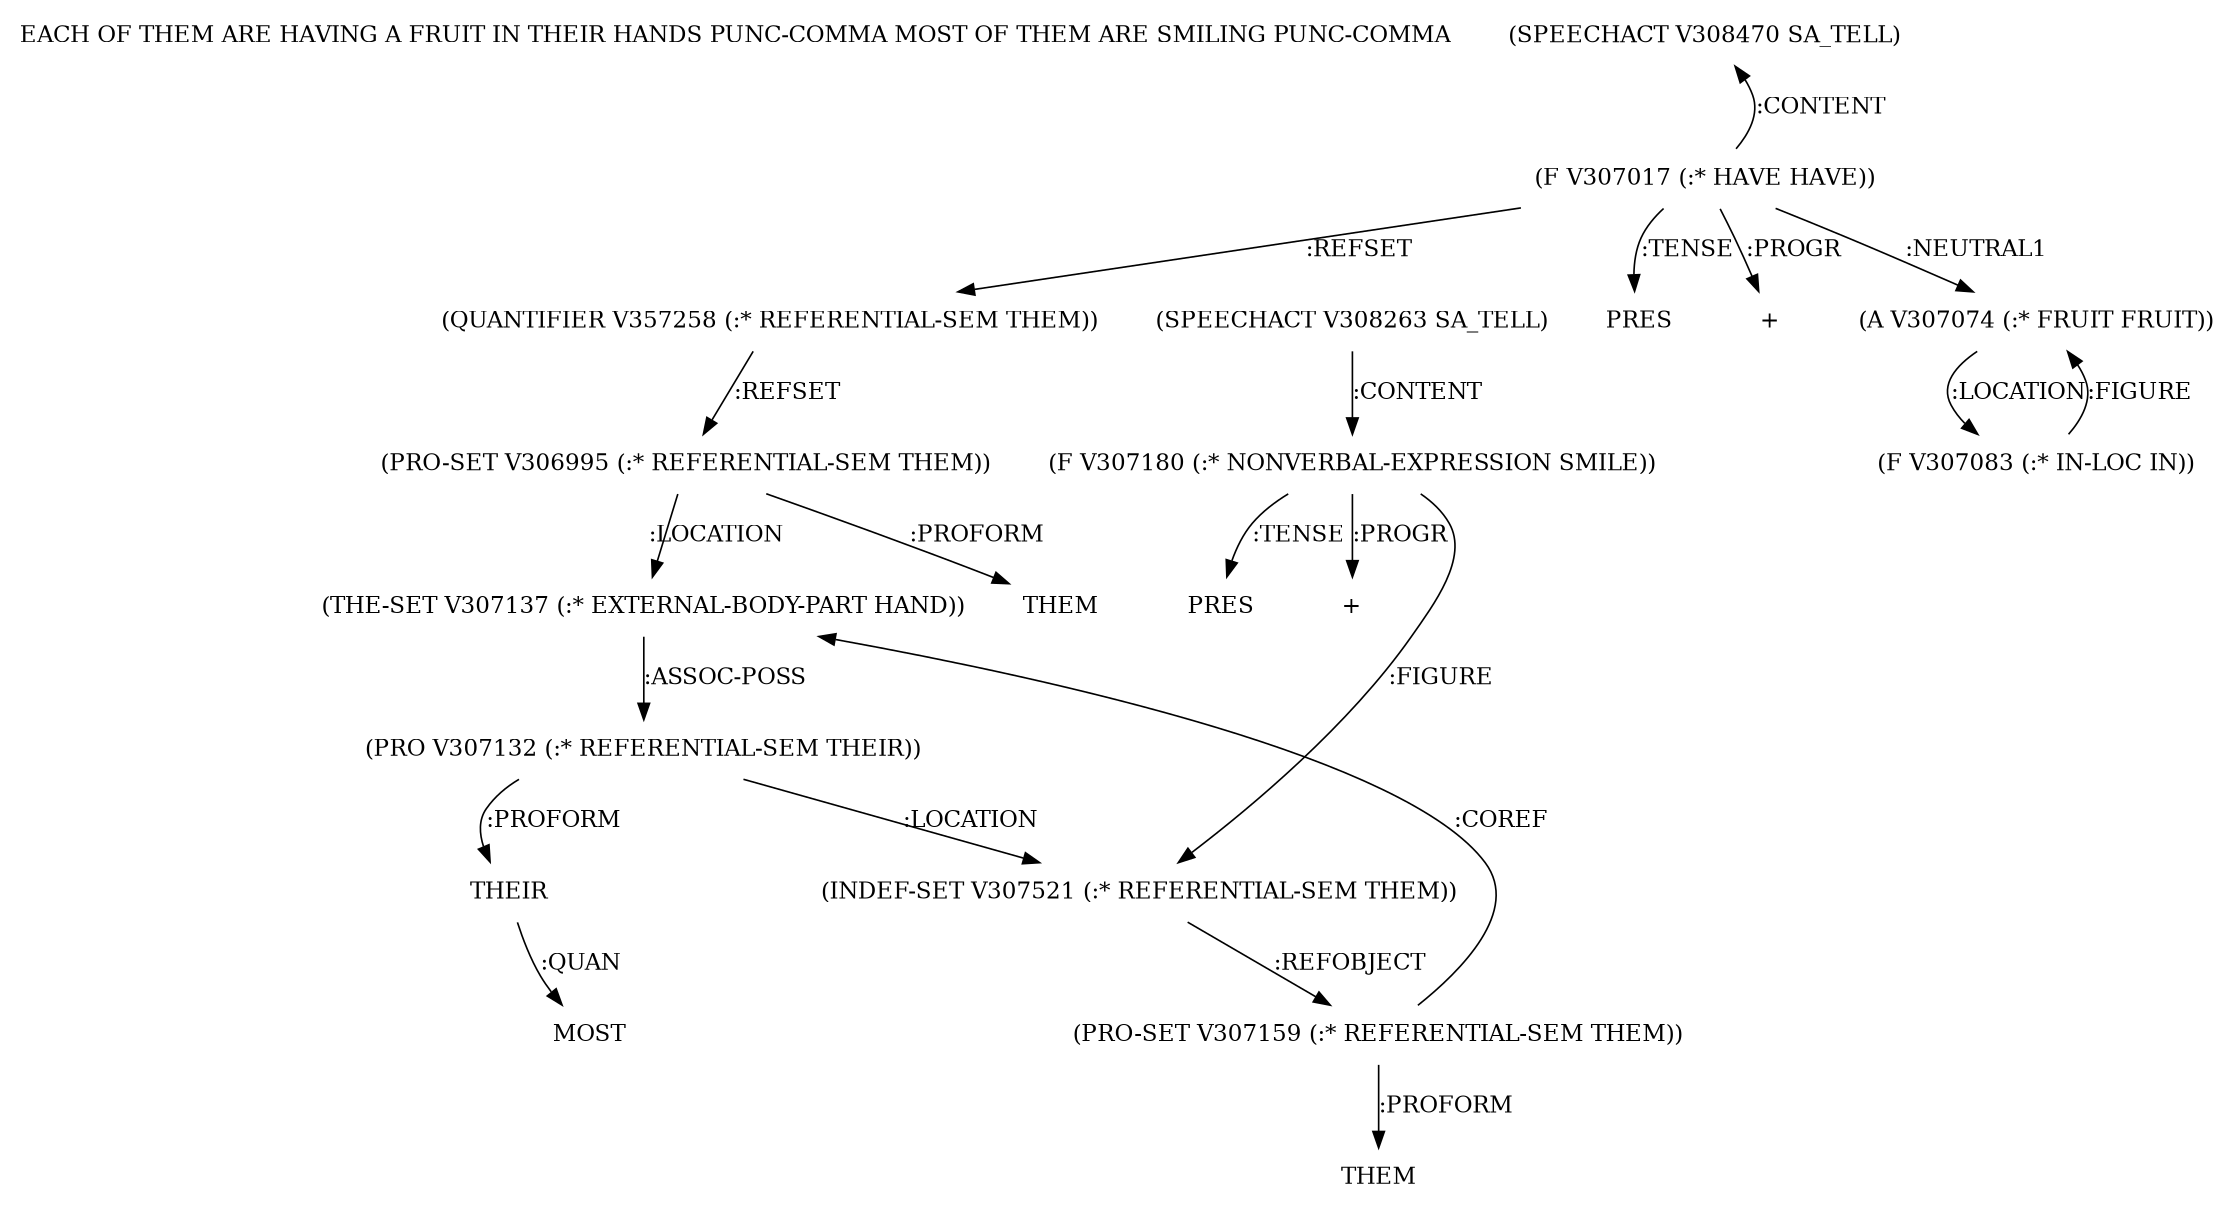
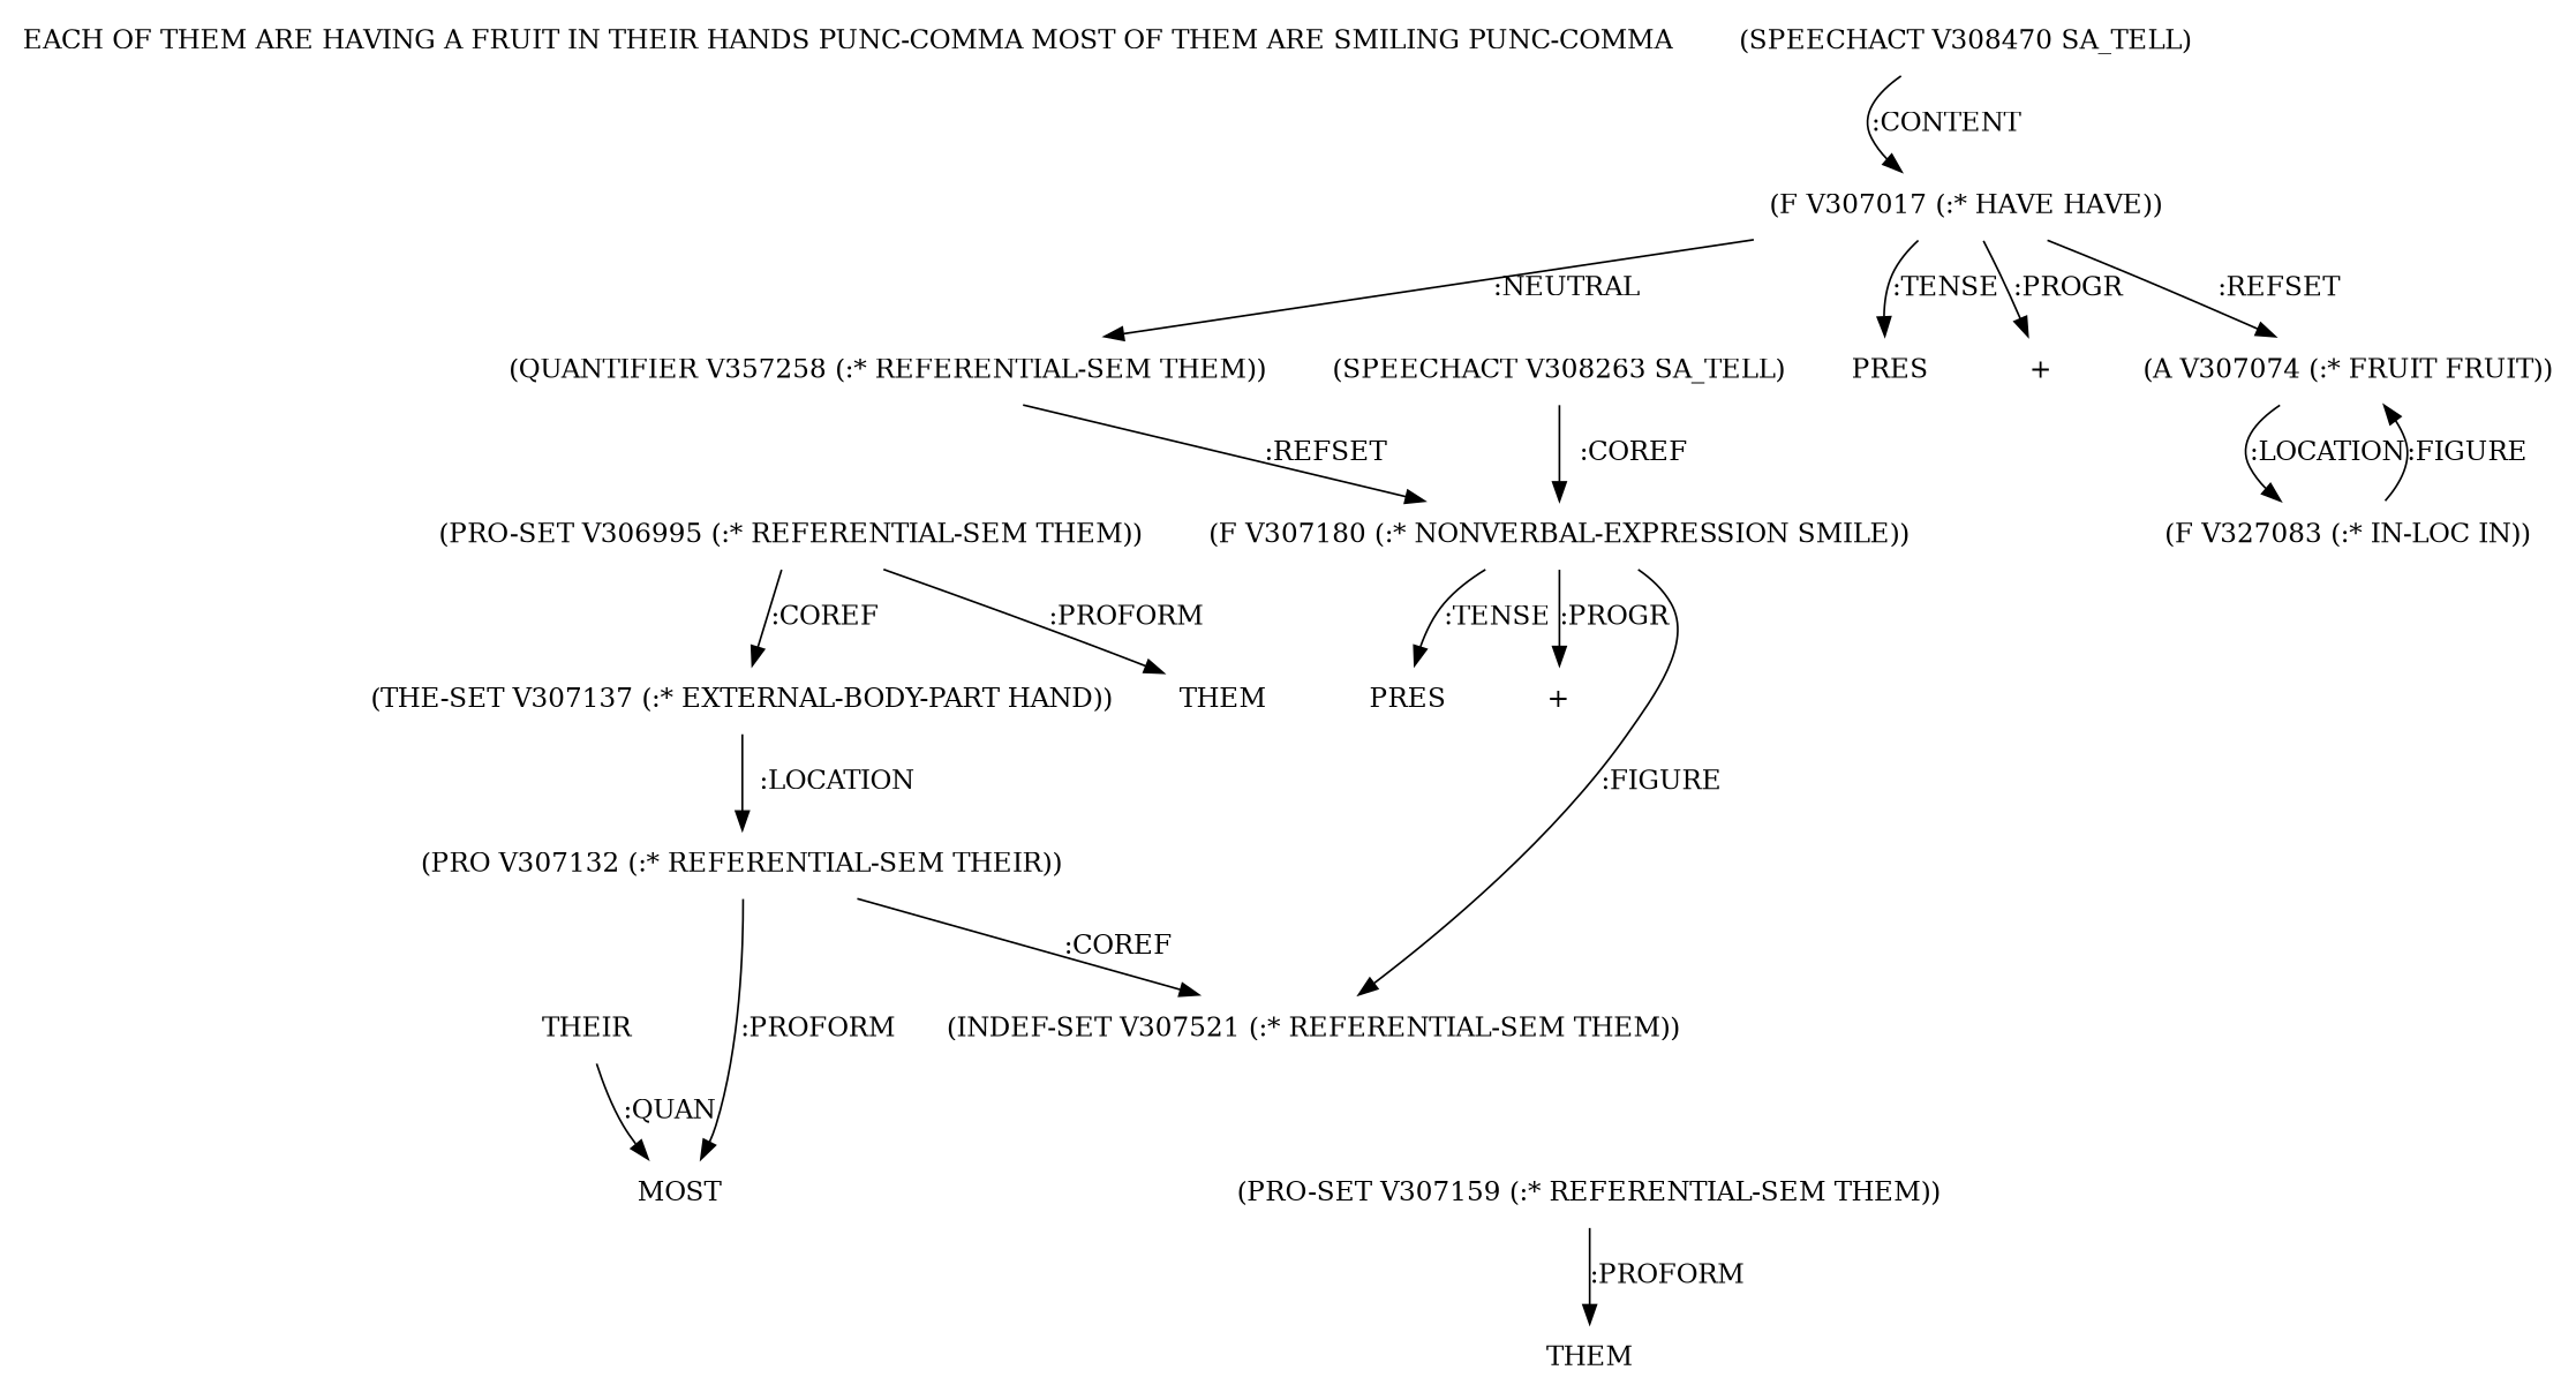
  digraph {
    node [shape=none]
    "EACH OF THEM ARE HAVING A FRUIT IN THEIR HANDS PUNC-COMMA MOST OF THEM ARE SMILING PUNC-COMMA"
    n2 [label="(SPEECHACT V308470 SA_TELL)"]
    n3 [label="(F V307017 (:* HAVE HAVE))"]
    n4 [label="(QUANTIFIER V357258 (:* REFERENTIAL-SEM THEM))"]
    n5 [label="(A V307074 (:* FRUIT FRUIT))"]
    n6 [label=PRES]
    n7 [label="+"]
    n8 [label="(PRO-SET V306995 (:* REFERENTIAL-SEM THEM))"]
-   n9 [label="(F V307083 (:* IN-LOC IN))"]
+   n9 [label="(F V327083 (:* IN-LOC IN))"]
    n10 [label=THEM]
    n11 [label="(THE-SET V307137 (:* EXTERNAL-BODY-PART HAND))"]
    n12 [label="(F V307180 (:* NONVERBAL-EXPRESSION SMILE))"]
    n13 [label="(INDEF-SET V307521 (:* REFERENTIAL-SEM THEM))"]
    n14 [label=PRES]
    n15 [label="+"]
    n16 [label="(PRO V307132 (:* REFERENTIAL-SEM THEIR))"]
    n17 [label=THEIR]
    n18 [label="(PRO-SET V307159 (:* REFERENTIAL-SEM THEM))"]
    n19 [label=MOST]
    n20 [label=THEM]
    n21 [label="(SPEECHACT V308263 SA_TELL)"]
-   n3 -> n2 [label=":CONTENT"]
-   n3 -> n4 [label=":REFSET"]
-   n3 -> n5 [label=":NEUTRAL1"]
+   n2 -> n3 [label=":CONTENT"]
+   n3 -> n4 [label=":NEUTRAL"]
+   n3 -> n5 [label=":REFSET"]
    n3 -> n6 [label=":TENSE"]
    n3 -> n7 [label=":PROGR"]
-   n4 -> n8 [label=":REFSET"]
+   n4 -> n12 [label=":REFSET"]
    n5 -> n9 [label=":LOCATION"]
    n8 -> n10 [label=":PROFORM"]
-   n8 -> n11 [label=":LOCATION"]
+   n8 -> n11 [label=":COREF"]
    n9 -> n5 [label=":FIGURE"]
-   n11 -> n16 [label=":ASSOC-POSS"]
+   n11 -> n16 [label=":LOCATION"]
    n12 -> n13 [label=":FIGURE"]
    n12 -> n14 [label=":TENSE"]
    n12 -> n15 [label=":PROGR"]
-   n13 -> n18 [label=":REFOBJECT"]
-   n16 -> n13 [label=":LOCATION"]
-   n16 -> n17 [label=":PROFORM"]
+   n16 -> n13 [label=":COREF"]
+   n16 -> n19 [label=":PROFORM"]
    n17 -> n19 [label=":QUAN"]
-   n18 -> n11 [label=":COREF"]
    n18 -> n20 [label=":PROFORM"]
-   n21 -> n12 [label=":CONTENT"]
+   n21 -> n12 [label=":COREF"]
  }
